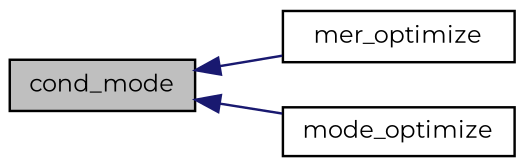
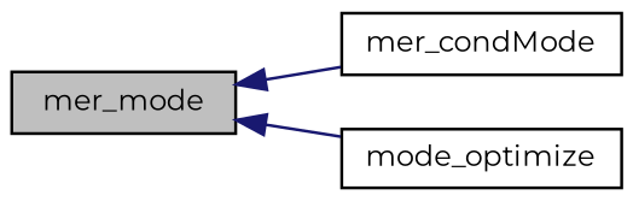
  digraph {
    fontname=Montserrat
    rankdir=LR
    node [color=black fillcolor=white fontname=Montserrat fontsize=10 shape=record style=filled]
    edge [color=midnightblue dir=back fontname=Montserrat fontsize=10 labelfontname="FreeSans.ttf" labelfontsize=10 style=solid]
-   n1 [fillcolor=grey75 fontcolor=black height=0.2 label=cond_mode width=0.4]
-   n2 [height=0.2 label=mer_optimize width=0.4]
+   n1 [fillcolor=grey75 fontcolor=black height=0.2 label=mer_mode width=0.4]
+   n2 [height=0.2 label=mer_condMode width=0.4]
    n3 [height=0.2 label=mode_optimize width=0.4]
    n1 -> n2
    n1 -> n3
  }
